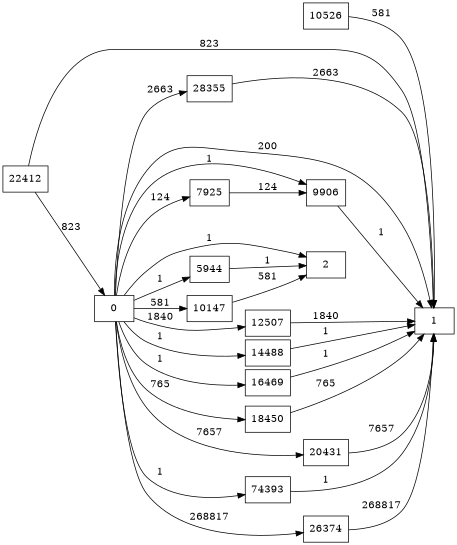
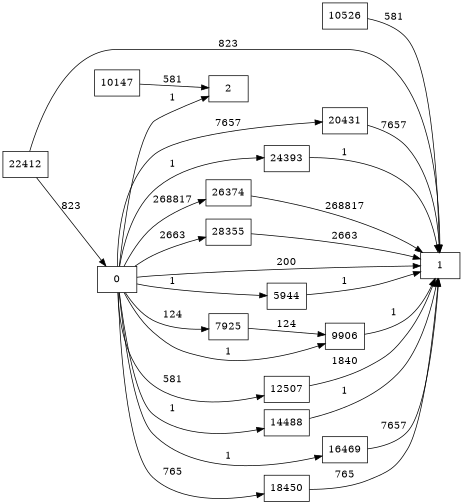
  digraph {
    rankdir=LR
    node [shape=rectangle]
    10526
    1
    5944
    7925
    9906
    10147
    2
    12507
    14488
    16469
    18450
    20431
    22412
    0
-   24393 [label=74393]
+   24393
    26374
    28355
    10526 -> 1 [label=581]
-   5944 -> 2 [label=1]
+   5944 -> 1 [label=1]
    7925 -> 9906 [label=124]
    9906 -> 1 [label=1]
    10147 -> 2 [label=581]
    12507 -> 1 [label=1840]
    14488 -> 1 [label=1]
-   16469 -> 1 [label=1]
+   16469 -> 1 [label=7657]
    18450 -> 1 [label=765]
    20431 -> 1 [label=7657]
    22412 -> 1 [label=823]
    22412 -> 0 [label=823]
    0 -> 1 [label=200]
    0 -> 5944 [label=1]
    0 -> 7925 [label=124]
    0 -> 9906 [label=1]
-   0 -> 10147 [label=581]
    0 -> 2 [label=1]
-   0 -> 12507 [label=1840]
+   0 -> 12507 [label=581]
    0 -> 14488 [label=1]
    0 -> 16469 [label=1]
    0 -> 18450 [label=765]
    0 -> 20431 [label=7657]
    0 -> 24393 [label=1]
    0 -> 26374 [label=268817]
    0 -> 28355 [label=2663]
    24393 -> 1 [label=1]
    26374 -> 1 [label=268817]
    28355 -> 1 [label=2663]
  }
